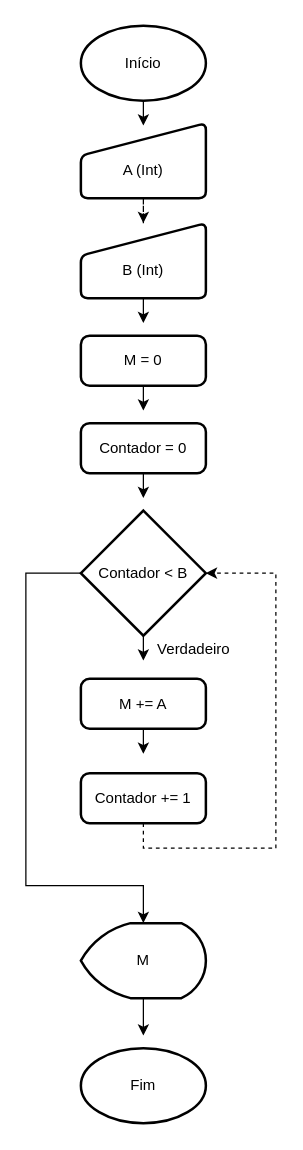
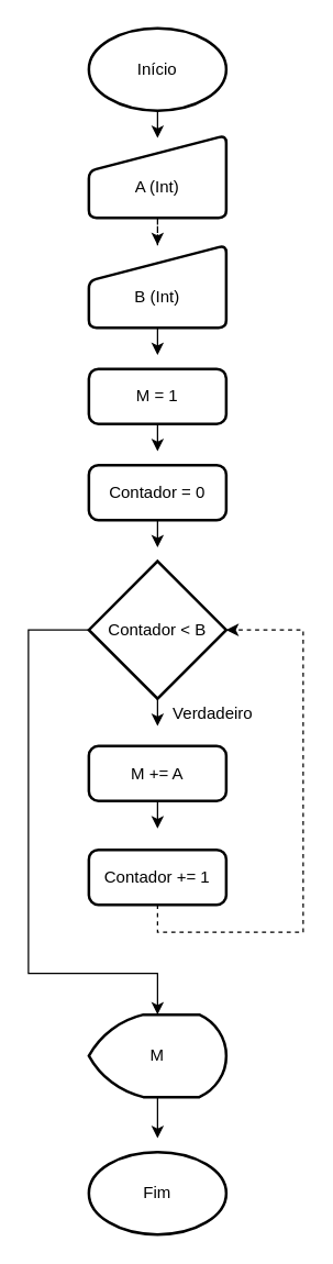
  <mxCell id="0" />
  <mxCell id="1" parent="0" />
  <mxCell id="2" style="edgeStyle=orthogonalEdgeStyle;rounded=0;orthogonalLoop=1;jettySize=auto;html=1;entryX=0.5;entryY=0;entryDx=0;entryDy=0;" edge="1" parent="1" source="3"><mxGeometry relative="1" as="geometry"><mxPoint x="114" y="100" as="targetPoint" /></mxGeometry></mxCell>
  <mxCell id="3" value="Início" style="strokeWidth=2;html=1;shape=mxgraph.flowchart.start_1;whiteSpace=wrap;" vertex="1" parent="1"><mxGeometry x="64" y="20" width="100" height="60" as="geometry" /></mxCell>
  <mxCell id="4" style="edgeStyle=orthogonalEdgeStyle;rounded=0;orthogonalLoop=1;jettySize=auto;html=1;entryX=0.5;entryY=0;entryDx=0;entryDy=0;dashed=1;" edge="1" parent="1" source="5" target="7"><mxGeometry relative="1" as="geometry" /></mxCell>
  <mxCell id="5" value="&lt;br&gt;A (Int)" style="html=1;strokeWidth=2;shape=manualInput;whiteSpace=wrap;rounded=1;size=26;arcSize=11;" vertex="1" parent="1"><mxGeometry x="64" y="98" width="100" height="60" as="geometry" /></mxCell>
  <mxCell id="6" style="edgeStyle=orthogonalEdgeStyle;rounded=0;orthogonalLoop=1;jettySize=auto;html=1;" edge="1" parent="1" source="7"><mxGeometry relative="1" as="geometry"><mxPoint x="114" y="258" as="targetPoint" /></mxGeometry></mxCell>
  <mxCell id="7" value="&lt;br&gt;B (Int)" style="html=1;strokeWidth=2;shape=manualInput;whiteSpace=wrap;rounded=1;size=26;arcSize=11;" vertex="1" parent="1"><mxGeometry x="64" y="178" width="100" height="60" as="geometry" /></mxCell>
  <mxCell id="8" style="edgeStyle=orthogonalEdgeStyle;rounded=0;orthogonalLoop=1;jettySize=auto;html=1;" edge="1" parent="1" source="9"><mxGeometry relative="1" as="geometry"><mxPoint x="114" y="328" as="targetPoint" /></mxGeometry></mxCell>
- <mxCell id="9" value="M = 0" style="rounded=1;whiteSpace=wrap;html=1;absoluteArcSize=1;arcSize=14;strokeWidth=2;" vertex="1" parent="1"><mxGeometry x="64" y="268" width="100" height="40" as="geometry" /></mxCell>
+ <mxCell id="9" value="M = 1" style="rounded=1;whiteSpace=wrap;html=1;absoluteArcSize=1;arcSize=14;strokeWidth=2;" vertex="1" parent="1"><mxGeometry x="64" y="268" width="100" height="40" as="geometry" /></mxCell>
  <mxCell id="10" style="edgeStyle=orthogonalEdgeStyle;rounded=0;orthogonalLoop=1;jettySize=auto;html=1;" edge="1" parent="1" source="11"><mxGeometry relative="1" as="geometry"><mxPoint x="114" y="398" as="targetPoint" /></mxGeometry></mxCell>
  <mxCell id="11" value="Contador = 0" style="rounded=1;whiteSpace=wrap;html=1;absoluteArcSize=1;arcSize=14;strokeWidth=2;" vertex="1" parent="1"><mxGeometry x="64" y="338" width="100" height="40" as="geometry" /></mxCell>
  <mxCell id="12" style="edgeStyle=orthogonalEdgeStyle;rounded=0;orthogonalLoop=1;jettySize=auto;html=1;" edge="1" parent="1" source="14"><mxGeometry relative="1" as="geometry"><mxPoint x="114" y="528" as="targetPoint" /></mxGeometry></mxCell>
  <mxCell id="13" style="edgeStyle=orthogonalEdgeStyle;rounded=0;orthogonalLoop=1;jettySize=auto;html=1;entryX=0.5;entryY=0;entryDx=0;entryDy=0;entryPerimeter=0;" edge="1" parent="1" source="14" target="21"><mxGeometry relative="1" as="geometry"><Array as="points"><mxPoint x="20" y="458" /><mxPoint x="20" y="708" /><mxPoint x="114" y="708" /></Array></mxGeometry></mxCell>
  <mxCell id="14" value="Contador &amp;lt; B" style="strokeWidth=2;html=1;shape=mxgraph.flowchart.decision;whiteSpace=wrap;" vertex="1" parent="1"><mxGeometry x="64" y="408" width="100" height="100" as="geometry" /></mxCell>
  <mxCell id="15" style="edgeStyle=orthogonalEdgeStyle;rounded=0;orthogonalLoop=1;jettySize=auto;html=1;" edge="1" parent="1" source="16"><mxGeometry relative="1" as="geometry"><mxPoint x="114" y="602.5" as="targetPoint" /></mxGeometry></mxCell>
  <mxCell id="16" value="M += A" style="rounded=1;whiteSpace=wrap;html=1;absoluteArcSize=1;arcSize=14;strokeWidth=2;" vertex="1" parent="1"><mxGeometry x="64" y="542.5" width="100" height="40" as="geometry" /></mxCell>
  <mxCell id="17" style="edgeStyle=orthogonalEdgeStyle;rounded=0;orthogonalLoop=1;jettySize=auto;html=1;entryX=1;entryY=0.5;entryDx=0;entryDy=0;entryPerimeter=0;dashed=1;" edge="1" parent="1" source="18" target="14"><mxGeometry relative="1" as="geometry"><Array as="points"><mxPoint x="114" y="678" /><mxPoint x="220" y="678" /><mxPoint x="220" y="458" /></Array></mxGeometry></mxCell>
  <mxCell id="18" value="Contador += 1" style="rounded=1;whiteSpace=wrap;html=1;absoluteArcSize=1;arcSize=14;strokeWidth=2;" vertex="1" parent="1"><mxGeometry x="64" y="618" width="100" height="40" as="geometry" /></mxCell>
  <mxCell id="19" value="Verdadeiro" style="text;html=1;align=center;verticalAlign=middle;resizable=0;points=[];autosize=1;" vertex="1" parent="1"><mxGeometry x="119" y="509" width="70" height="20" as="geometry" /></mxCell>
  <mxCell id="20" style="edgeStyle=orthogonalEdgeStyle;rounded=0;orthogonalLoop=1;jettySize=auto;html=1;" edge="1" parent="1" source="21"><mxGeometry relative="1" as="geometry"><mxPoint x="114" y="828" as="targetPoint" /></mxGeometry></mxCell>
  <mxCell id="21" value="M" style="strokeWidth=2;html=1;shape=mxgraph.flowchart.display;whiteSpace=wrap;" vertex="1" parent="1"><mxGeometry x="64" y="738" width="100" height="60" as="geometry" /></mxCell>
  <mxCell id="22" value="Fim" style="strokeWidth=2;html=1;shape=mxgraph.flowchart.start_1;whiteSpace=wrap;" vertex="1" parent="1"><mxGeometry x="64" y="838" width="100" height="60" as="geometry" /></mxCell>
